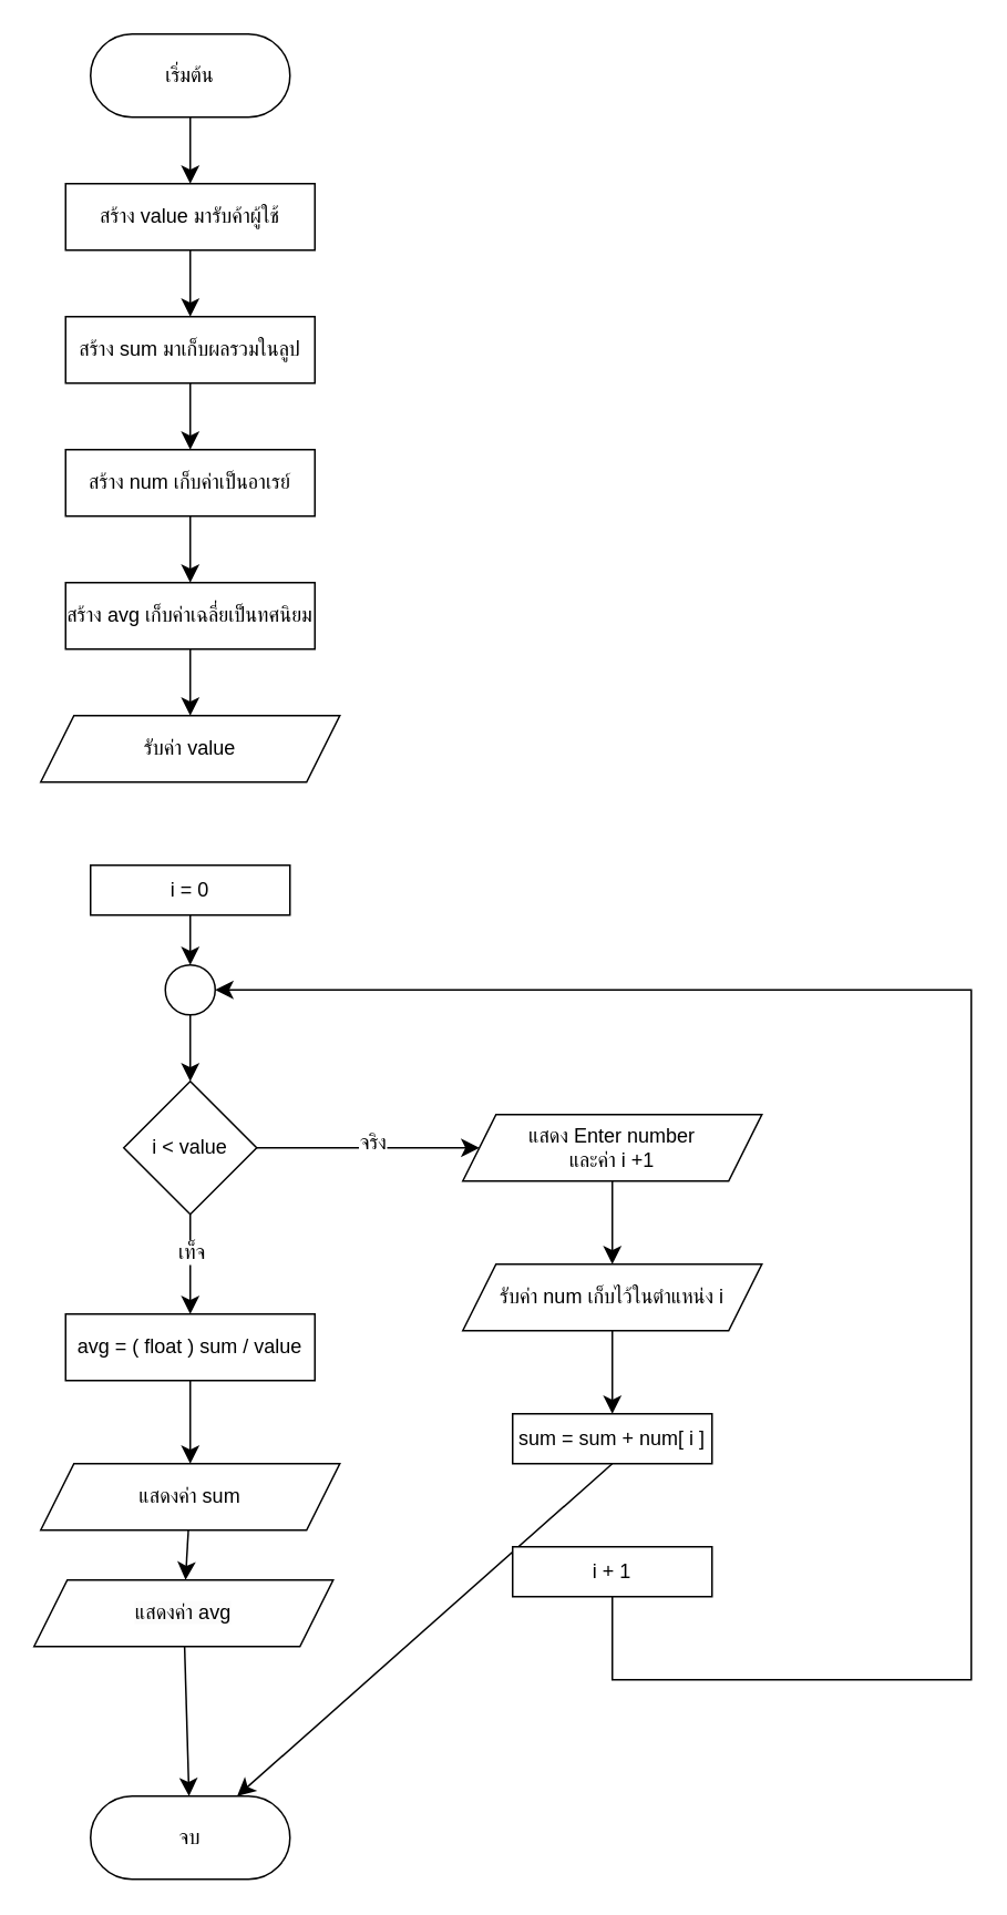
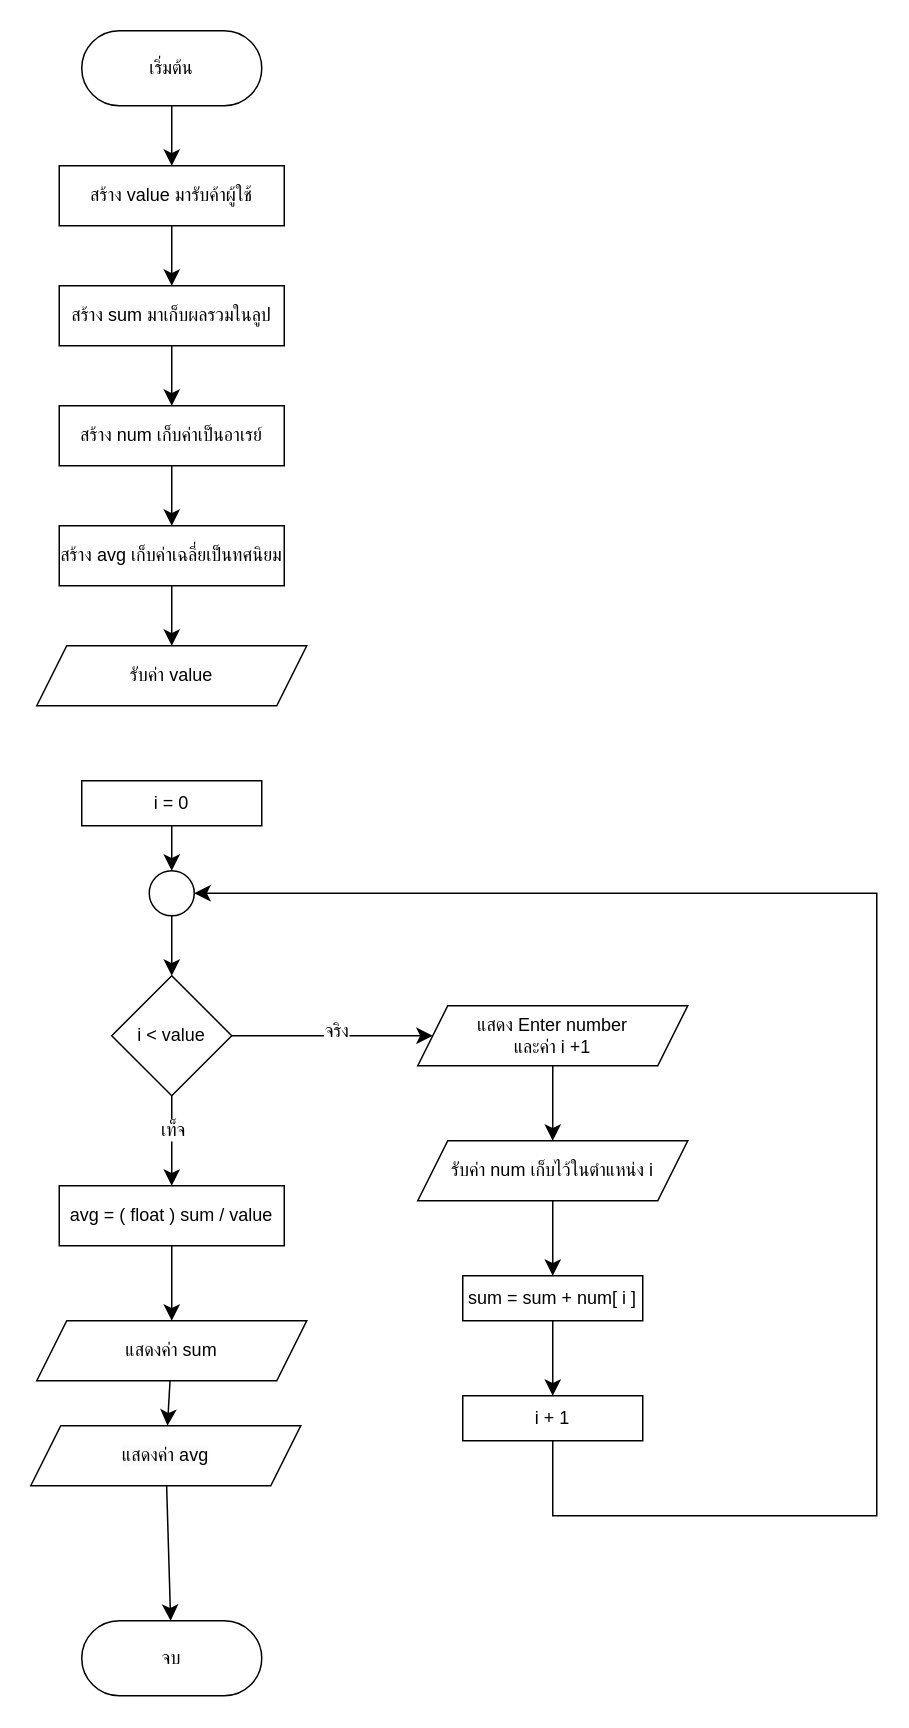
  <mxCell id="0" />
  <mxCell id="1" parent="0" />
  <mxCell id="2" value="" style="edgeStyle=none;curved=1;orthogonalLoop=1;jettySize=auto;html=1;fontSize=12;startSize=8;endSize=8;" edge="1" parent="1" source="3" target="5"><mxGeometry relative="1" as="geometry" /></mxCell>
  <mxCell id="3" value="เริ่มต้น" style="rounded=1;whiteSpace=wrap;html=1;arcSize=50;" vertex="1" parent="1"><mxGeometry x="54" y="20" width="120" height="50" as="geometry" /></mxCell>
  <mxCell id="4" value="" style="edgeStyle=none;curved=1;orthogonalLoop=1;jettySize=auto;html=1;fontSize=12;startSize=8;endSize=8;" edge="1" parent="1" source="5" target="7"><mxGeometry relative="1" as="geometry" /></mxCell>
  <mxCell id="5" value="สร้าง value มารับค้าผู้ใช้" style="rounded=0;whiteSpace=wrap;html=1;" vertex="1" parent="1"><mxGeometry x="39" y="110" width="150" height="40" as="geometry" /></mxCell>
  <mxCell id="6" style="edgeStyle=none;curved=1;orthogonalLoop=1;jettySize=auto;html=1;exitX=0.5;exitY=1;exitDx=0;exitDy=0;entryX=0.5;entryY=0;entryDx=0;entryDy=0;fontSize=12;startSize=8;endSize=8;" edge="1" parent="1" source="7" target="9"><mxGeometry relative="1" as="geometry" /></mxCell>
  <mxCell id="7" value="สร้าง sum มาเก็บผลรวมในลูป" style="rounded=0;whiteSpace=wrap;html=1;" vertex="1" parent="1"><mxGeometry x="39" y="190" width="150" height="40" as="geometry" /></mxCell>
  <mxCell id="8" style="edgeStyle=none;curved=1;orthogonalLoop=1;jettySize=auto;html=1;exitX=0.5;exitY=1;exitDx=0;exitDy=0;entryX=0.5;entryY=0;entryDx=0;entryDy=0;fontSize=12;startSize=8;endSize=8;" edge="1" parent="1" source="9" target="11"><mxGeometry relative="1" as="geometry" /></mxCell>
  <mxCell id="9" value="สร้าง num เก็บค่าเป็นอาเรย์" style="rounded=0;whiteSpace=wrap;html=1;" vertex="1" parent="1"><mxGeometry x="39" y="270" width="150" height="40" as="geometry" /></mxCell>
  <mxCell id="10" style="edgeStyle=none;curved=1;orthogonalLoop=1;jettySize=auto;html=1;exitX=0.5;exitY=1;exitDx=0;exitDy=0;entryX=0.5;entryY=0;entryDx=0;entryDy=0;fontSize=12;startSize=8;endSize=8;" edge="1" parent="1" source="11" target="13"><mxGeometry relative="1" as="geometry" /></mxCell>
  <mxCell id="11" value="สร้าง avg เก็บค่าเฉลี่ยเป็นทศนิยม" style="rounded=0;whiteSpace=wrap;html=1;" vertex="1" parent="1"><mxGeometry x="39" y="350" width="150" height="40" as="geometry" /></mxCell>
  <mxCell id="12" value="" style="edgeStyle=none;curved=1;orthogonalLoop=1;jettySize=auto;html=1;fontSize=12;startSize=8;endSize=8;" edge="1" parent="1" source="21" target="18"><mxGeometry relative="1" as="geometry" /></mxCell>
  <mxCell id="13" value="รับค่า value" style="shape=parallelogram;perimeter=parallelogramPerimeter;whiteSpace=wrap;html=1;fixedSize=1;" vertex="1" parent="1"><mxGeometry x="24" y="430" width="180" height="40" as="geometry" /></mxCell>
  <mxCell id="14" value="" style="edgeStyle=none;curved=1;orthogonalLoop=1;jettySize=auto;html=1;fontSize=12;startSize=8;endSize=8;" edge="1" parent="1" source="18" target="23"><mxGeometry relative="1" as="geometry" /></mxCell>
  <mxCell id="15" value="เท็จ" style="edgeLabel;html=1;align=center;verticalAlign=middle;resizable=0;points=[];fontSize=12;" vertex="1" connectable="0" parent="14"><mxGeometry x="-0.273" relative="1" as="geometry"><mxPoint as="offset" /></mxGeometry></mxCell>
  <mxCell id="16" value="" style="edgeStyle=none;curved=1;orthogonalLoop=1;jettySize=auto;html=1;fontSize=12;startSize=8;endSize=8;" edge="1" parent="1" source="18" target="30"><mxGeometry relative="1" as="geometry" /></mxCell>
  <mxCell id="17" value="จริง" style="edgeLabel;html=1;align=center;verticalAlign=middle;resizable=0;points=[];fontSize=12;" vertex="1" connectable="0" parent="16"><mxGeometry x="0.036" y="4" relative="1" as="geometry"><mxPoint as="offset" /></mxGeometry></mxCell>
  <mxCell id="18" value="i &lt; value" style="rhombus;whiteSpace=wrap;html=1;" vertex="1" parent="1"><mxGeometry x="74" y="650" width="80" height="80" as="geometry" /></mxCell>
  <mxCell id="19" value="i = 0" style="rounded=0;whiteSpace=wrap;html=1;" vertex="1" parent="1"><mxGeometry x="54" y="520" width="120" height="30" as="geometry" /></mxCell>
  <mxCell id="20" value="" style="edgeStyle=none;curved=1;orthogonalLoop=1;jettySize=auto;html=1;fontSize=12;startSize=8;endSize=8;" edge="1" parent="1" source="19" target="21"><mxGeometry relative="1" as="geometry"><mxPoint x="114" y="550" as="sourcePoint" /><mxPoint x="114" y="650" as="targetPoint" /></mxGeometry></mxCell>
  <mxCell id="21" value="" style="ellipse;whiteSpace=wrap;html=1;aspect=fixed;" vertex="1" parent="1"><mxGeometry x="99" y="580" width="30" height="30" as="geometry" /></mxCell>
  <mxCell id="22" value="" style="edgeStyle=none;curved=1;orthogonalLoop=1;jettySize=auto;html=1;fontSize=12;startSize=8;endSize=8;" edge="1" parent="1" source="27" target="25"><mxGeometry relative="1" as="geometry" /></mxCell>
  <mxCell id="23" value="avg = ( float ) sum / value" style="rounded=0;whiteSpace=wrap;html=1;" vertex="1" parent="1"><mxGeometry x="39" y="790" width="150" height="40" as="geometry" /></mxCell>
  <mxCell id="24" value="" style="edgeStyle=none;curved=1;orthogonalLoop=1;jettySize=auto;html=1;fontSize=12;startSize=8;endSize=8;" edge="1" parent="1" source="25" target="28"><mxGeometry relative="1" as="geometry" /></mxCell>
  <mxCell id="25" value="&lt;span style=&quot;color: rgb(0, 0, 0); font-family: Helvetica; font-size: 12px; font-style: normal; font-variant-ligatures: normal; font-variant-caps: normal; font-weight: 400; letter-spacing: normal; orphans: 2; text-align: center; text-indent: 0px; text-transform: none; widows: 2; word-spacing: 0px; -webkit-text-stroke-width: 0px; white-space: normal; background-color: rgb(251, 251, 251); text-decoration-thickness: initial; text-decoration-style: initial; text-decoration-color: initial; display: inline !important; float: none;&quot;&gt;แสดงค่า avg&lt;/span&gt;" style="shape=parallelogram;perimeter=parallelogramPerimeter;whiteSpace=wrap;html=1;fixedSize=1;" vertex="1" parent="1"><mxGeometry x="20" y="950" width="180" height="40" as="geometry" /></mxCell>
  <mxCell id="26" value="" style="edgeStyle=none;curved=1;orthogonalLoop=1;jettySize=auto;html=1;fontSize=12;startSize=8;endSize=8;" edge="1" parent="1" source="23" target="27"><mxGeometry relative="1" as="geometry"><mxPoint x="114" y="830" as="sourcePoint" /><mxPoint x="114" y="980" as="targetPoint" /></mxGeometry></mxCell>
  <mxCell id="27" value="แสดงค่า sum" style="shape=parallelogram;perimeter=parallelogramPerimeter;whiteSpace=wrap;html=1;fixedSize=1;" vertex="1" parent="1"><mxGeometry x="24" y="880" width="180" height="40" as="geometry" /></mxCell>
  <mxCell id="28" value="จบ" style="rounded=1;whiteSpace=wrap;html=1;arcSize=50;" vertex="1" parent="1"><mxGeometry x="54" y="1080" width="120" height="50" as="geometry" /></mxCell>
  <mxCell id="29" value="" style="edgeStyle=none;curved=1;orthogonalLoop=1;jettySize=auto;html=1;fontSize=12;startSize=8;endSize=8;" edge="1" parent="1" source="30" target="32"><mxGeometry relative="1" as="geometry" /></mxCell>
  <mxCell id="30" value="แสดง Enter number&lt;div&gt;และค่า i +1&lt;/div&gt;" style="shape=parallelogram;perimeter=parallelogramPerimeter;whiteSpace=wrap;html=1;fixedSize=1;" vertex="1" parent="1"><mxGeometry x="278" y="670" width="180" height="40" as="geometry" /></mxCell>
  <mxCell id="31" style="edgeStyle=none;curved=1;orthogonalLoop=1;jettySize=auto;html=1;exitX=0.5;exitY=1;exitDx=0;exitDy=0;entryX=0.5;entryY=0;entryDx=0;entryDy=0;fontSize=12;startSize=8;endSize=8;" edge="1" parent="1" source="32" target="34"><mxGeometry relative="1" as="geometry" /></mxCell>
  <mxCell id="32" value="รับค่า num เก็บไว้ในตำแหน่ง i" style="shape=parallelogram;perimeter=parallelogramPerimeter;whiteSpace=wrap;html=1;fixedSize=1;" vertex="1" parent="1"><mxGeometry x="278" y="760" width="180" height="40" as="geometry" /></mxCell>
- <mxCell id="33" style="edgeStyle=none;curved=1;orthogonalLoop=1;jettySize=auto;html=1;exitX=0.5;exitY=1;exitDx=0;exitDy=0;fontSize=12;startSize=8;endSize=8;" edge="1" parent="1" source="34" target="28"><mxGeometry relative="1" as="geometry" /></mxCell>
+ <mxCell id="33" style="edgeStyle=none;curved=1;orthogonalLoop=1;jettySize=auto;html=1;exitX=0.5;exitY=1;exitDx=0;exitDy=0;entryX=0.5;entryY=0;entryDx=0;entryDy=0;fontSize=12;startSize=8;endSize=8;" edge="1" parent="1" source="34" target="36"><mxGeometry relative="1" as="geometry" /></mxCell>
  <mxCell id="34" value="sum = sum + num[ i ]" style="rounded=0;whiteSpace=wrap;html=1;" vertex="1" parent="1"><mxGeometry x="308" y="850" width="120" height="30" as="geometry" /></mxCell>
  <mxCell id="35" style="edgeStyle=orthogonalEdgeStyle;orthogonalLoop=1;jettySize=auto;html=1;exitX=0.5;exitY=1;exitDx=0;exitDy=0;entryX=1;entryY=0.5;entryDx=0;entryDy=0;fontSize=12;startSize=8;endSize=8;rounded=0;curved=0;" edge="1" parent="1" source="36" target="21"><mxGeometry relative="1" as="geometry"><Array as="points"><mxPoint x="368" y="1010" /><mxPoint x="584" y="1010" /><mxPoint x="584" y="595" /></Array></mxGeometry></mxCell>
  <mxCell id="36" value="i + 1" style="rounded=0;whiteSpace=wrap;html=1;" vertex="1" parent="1"><mxGeometry x="308" y="930" width="120" height="30" as="geometry" /></mxCell>
